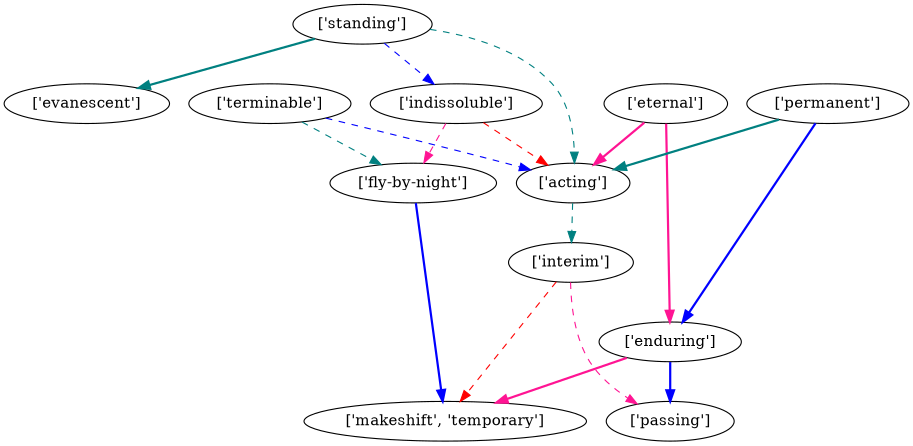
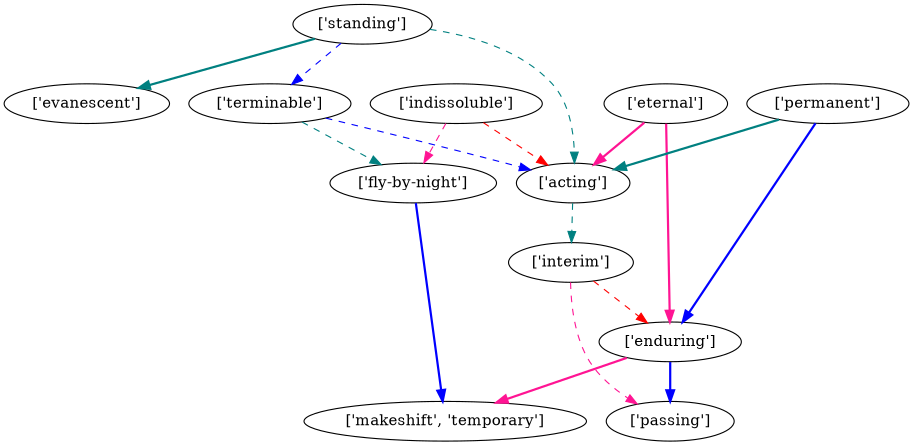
  strict digraph {
    edge [color=blue style=dashed]
    "['fly-by-night']"
    "['makeshift', 'temporary']"
    "['eternal']"
    "['acting']"
    "['enduring']"
    "['interim']"
    "['passing']"
    "['standing']"
    "['terminable']"
    "['evanescent']"
    "['indissoluble']"
    "['permanent']"
    "['fly-by-night']" -> "['makeshift', 'temporary']" [style=bold]
    "['eternal']" -> "['acting']" [color=deeppink style=bold]
    "['eternal']" -> "['enduring']" [color=deeppink style=bold]
    "['acting']" -> "['interim']" [color=teal]
    "['enduring']" -> "['makeshift', 'temporary']" [color=deeppink style=bold]
    "['enduring']" -> "['passing']" [style=bold]
-   "['interim']" -> "['makeshift', 'temporary']" [color=red]
+   "['interim']" -> "['enduring']" [color=red]
    "['interim']" -> "['passing']" [color=deeppink]
    "['standing']" -> "['acting']" [color=teal]
-   "['standing']" -> "['indissoluble']"
+   "['standing']" -> "['terminable']"
    "['standing']" -> "['evanescent']" [color=teal style=bold]
    "['terminable']" -> "['fly-by-night']" [color=teal]
    "['terminable']" -> "['acting']"
    "['indissoluble']" -> "['fly-by-night']" [color=deeppink]
    "['indissoluble']" -> "['acting']" [color=red]
    "['permanent']" -> "['acting']" [color=teal style=bold]
    "['permanent']" -> "['enduring']" [style=bold]
  }
